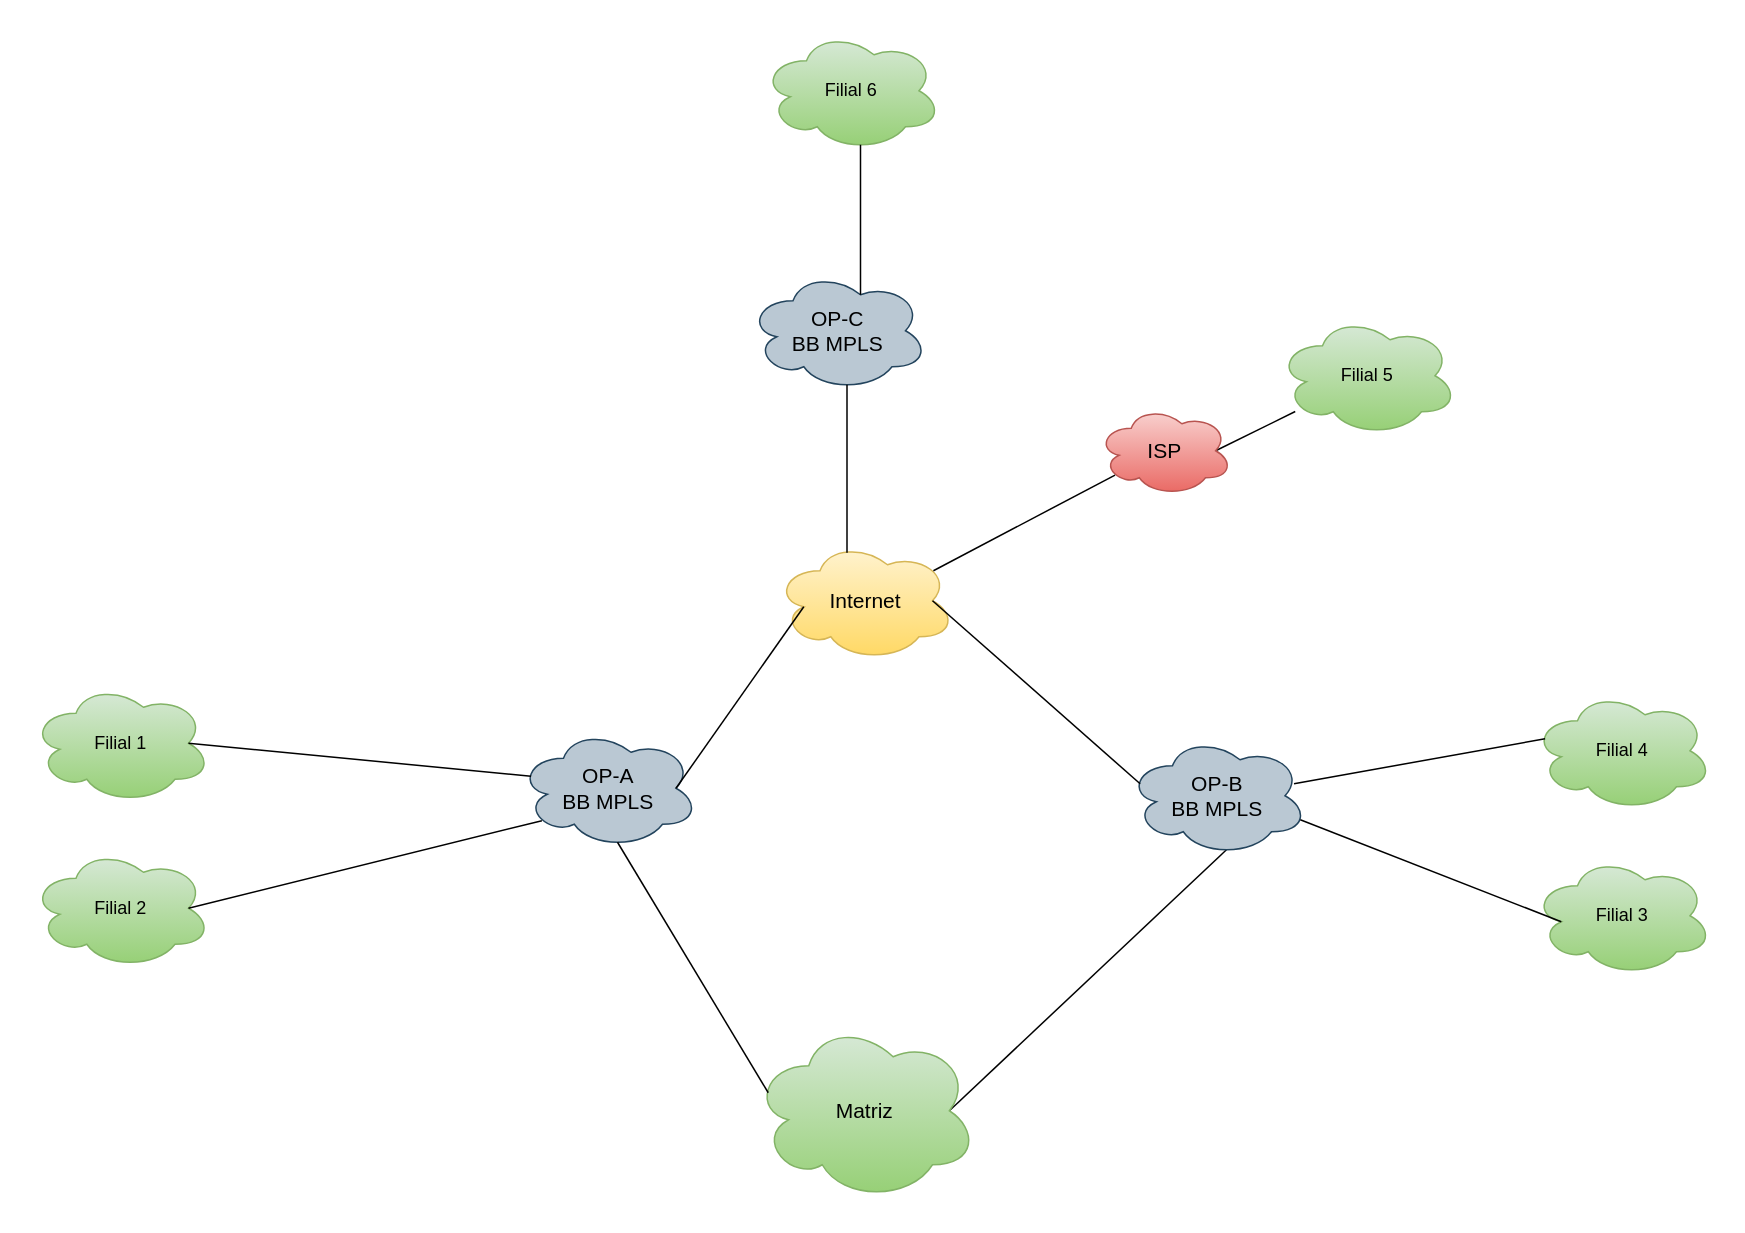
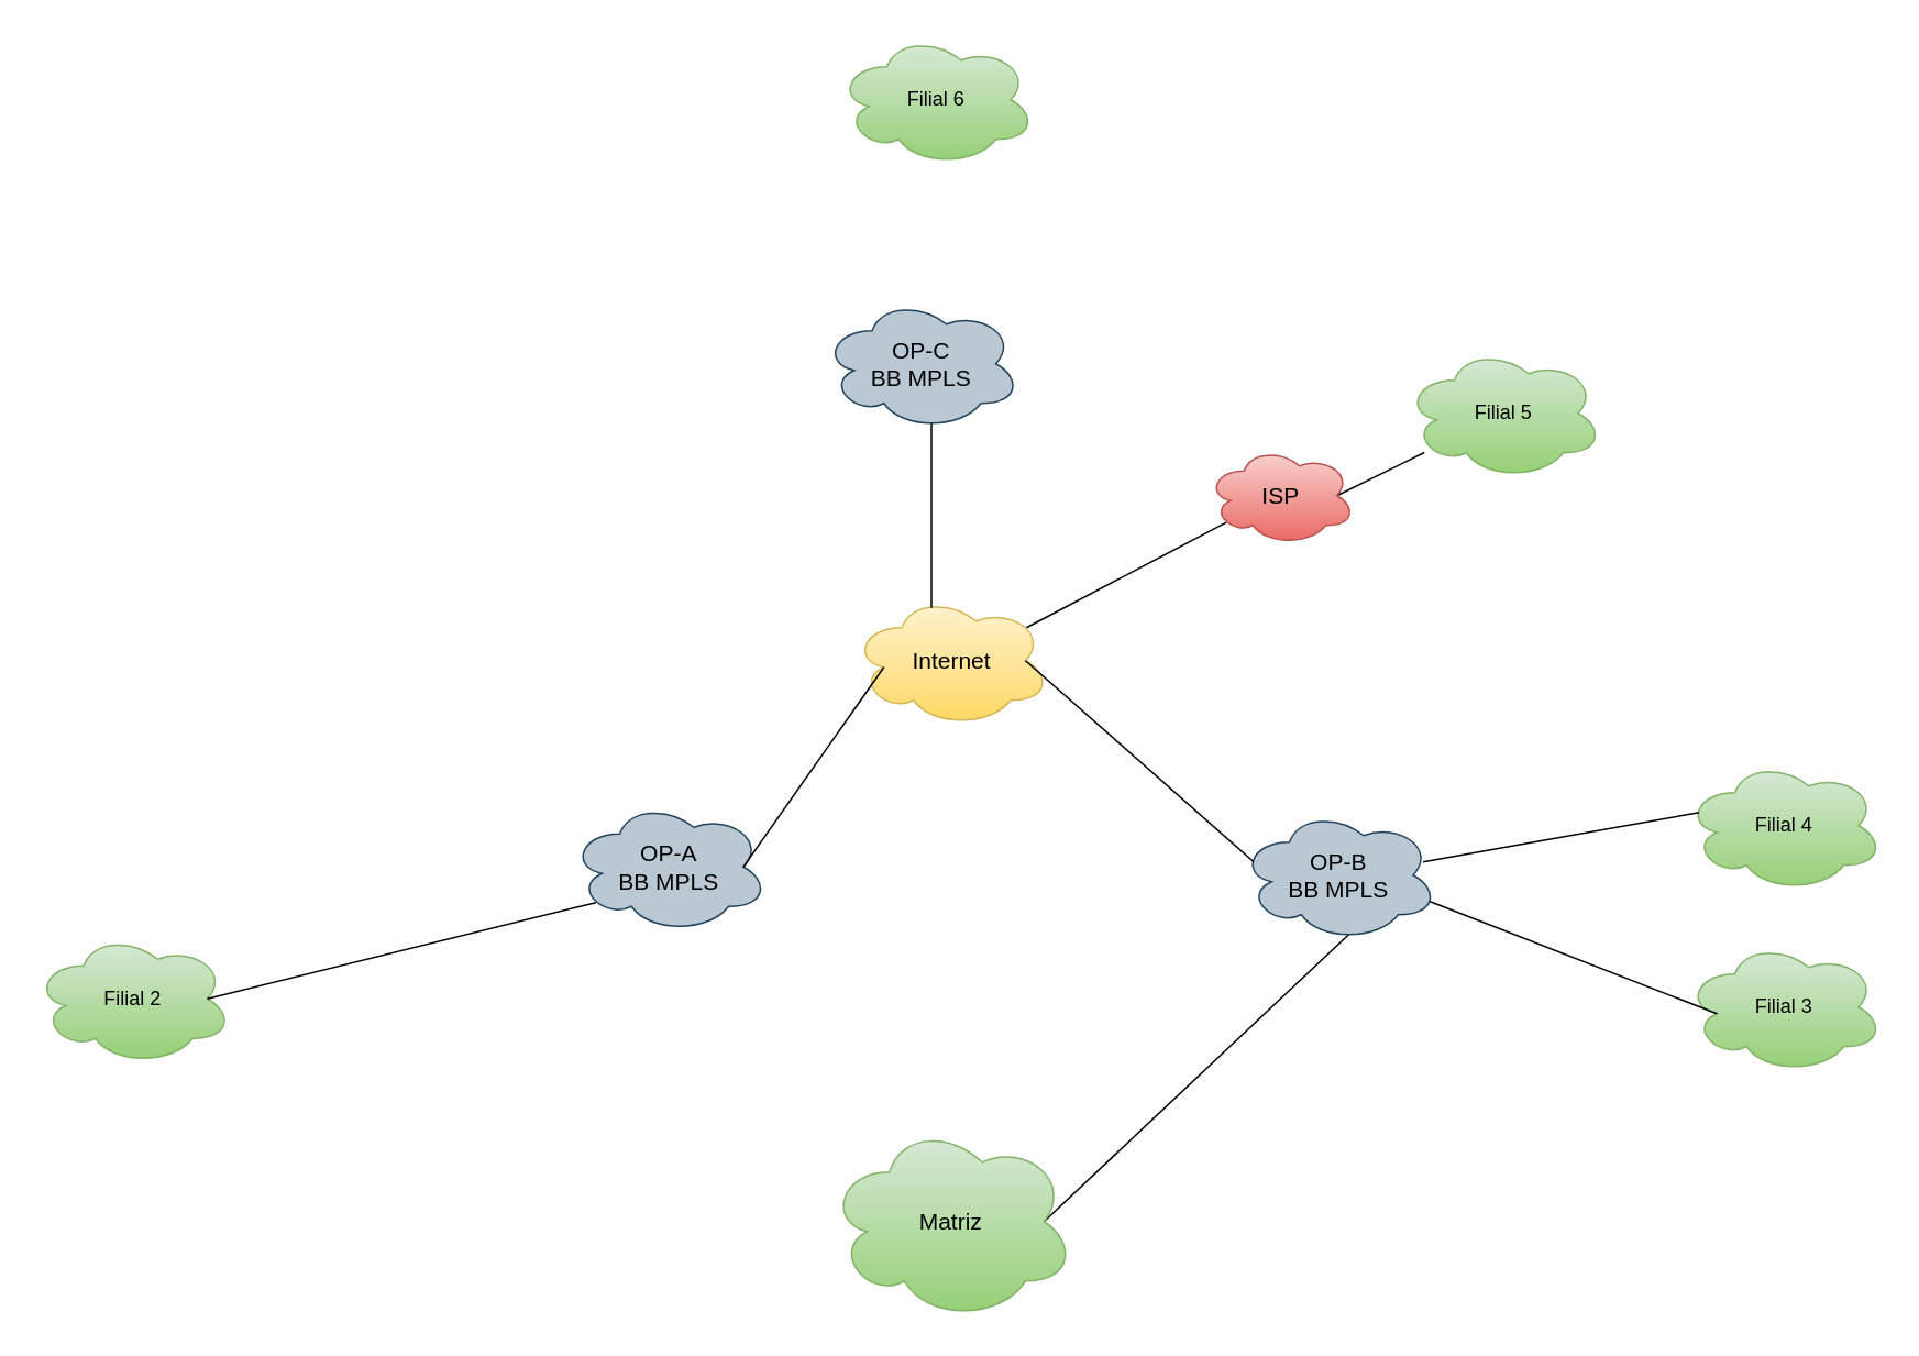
  <mxCell id="0" />
  <mxCell id="1" parent="0" />
  <mxCell id="2" value="" style="endArrow=none;html=1;entryX=0.55;entryY=0.95;entryDx=0;entryDy=0;entryPerimeter=0;exitX=0.875;exitY=0.5;exitDx=0;exitDy=0;exitPerimeter=0;" edge="1" parent="1" source="6" target="9"><mxGeometry width="50" height="50" relative="1" as="geometry"><mxPoint x="817" y="670" as="sourcePoint" /><mxPoint x="901" y="400" as="targetPoint" /></mxGeometry></mxCell>
  <mxCell id="3" value="" style="group;fontSize=14;" vertex="1" connectable="0" parent="1"><mxGeometry x="516" y="360" width="120" height="80" as="geometry" /></mxCell>
  <mxCell id="4" value="" style="ellipse;shape=cloud;whiteSpace=wrap;html=1;gradientColor=#ffd966;fillColor=#fff2cc;strokeColor=#d6b656;" vertex="1" parent="3"><mxGeometry width="120" height="80" as="geometry" /></mxCell>
  <mxCell id="5" value="&lt;font style=&quot;font-size: 14px&quot;&gt;Internet&lt;/font&gt;" style="text;html=1;align=center;verticalAlign=middle;resizable=0;points=[];autosize=1;strokeColor=none;" vertex="1" parent="3"><mxGeometry x="30" y="30" width="60" height="20" as="geometry" /></mxCell>
  <mxCell id="6" value="&lt;font style=&quot;font-size: 14px&quot;&gt;Matriz&lt;/font&gt;" style="ellipse;shape=cloud;whiteSpace=wrap;html=1;gradientColor=#97d077;fillColor=#d5e8d4;strokeColor=#82b366;fontSize=14;" vertex="1" parent="1"><mxGeometry x="501" y="680" width="150" height="120" as="geometry" /></mxCell>
  <mxCell id="7" value="Filial 3" style="ellipse;shape=cloud;whiteSpace=wrap;html=1;gradientColor=#97d077;fillColor=#d5e8d4;strokeColor=#82b366;" vertex="1" parent="1"><mxGeometry x="1021" y="570" width="120" height="80" as="geometry" /></mxCell>
  <mxCell id="8" value="Filial 4" style="ellipse;shape=cloud;whiteSpace=wrap;html=1;gradientColor=#97d077;fillColor=#d5e8d4;strokeColor=#82b366;" vertex="1" parent="1"><mxGeometry x="1021" y="460" width="120" height="80" as="geometry" /></mxCell>
  <mxCell id="9" value="OP-B&lt;br&gt;BB MPLS" style="ellipse;shape=cloud;whiteSpace=wrap;html=1;fontSize=14;fillColor=#bac8d3;strokeColor=#23445d;" vertex="1" parent="1"><mxGeometry x="751" y="490" width="120" height="80" as="geometry" /></mxCell>
  <mxCell id="10" value="" style="endArrow=none;html=1;entryX=0.875;entryY=0.5;entryDx=0;entryDy=0;entryPerimeter=0;exitX=0.07;exitY=0.4;exitDx=0;exitDy=0;exitPerimeter=0;" edge="1" parent="1" source="9" target="4"><mxGeometry width="50" height="50" relative="1" as="geometry"><mxPoint x="776.6" y="561.6" as="sourcePoint" /><mxPoint x="576" y="500" as="targetPoint" /></mxGeometry></mxCell>
  <mxCell id="11" value="" style="endArrow=none;html=1;entryX=0.07;entryY=0.4;entryDx=0;entryDy=0;entryPerimeter=0;exitX=0.925;exitY=0.4;exitDx=0;exitDy=0;exitPerimeter=0;" edge="1" parent="1" source="9" target="8"><mxGeometry width="50" height="50" relative="1" as="geometry"><mxPoint x="769.4" y="532" as="sourcePoint" /><mxPoint x="586" y="510" as="targetPoint" /></mxGeometry></mxCell>
  <mxCell id="12" value="" style="endArrow=none;html=1;entryX=0.16;entryY=0.55;entryDx=0;entryDy=0;entryPerimeter=0;exitX=0.96;exitY=0.7;exitDx=0;exitDy=0;exitPerimeter=0;" edge="1" parent="1" source="9" target="7"><mxGeometry width="50" height="50" relative="1" as="geometry"><mxPoint x="866.6" y="520" as="sourcePoint" /><mxPoint x="1039.4" y="502" as="targetPoint" /></mxGeometry></mxCell>
- <mxCell id="13" value="Filial 1" style="ellipse;shape=cloud;whiteSpace=wrap;html=1;gradientColor=#97d077;fillColor=#d5e8d4;strokeColor=#82b366;" vertex="1" parent="1"><mxGeometry x="20" y="455" width="120" height="80" as="geometry" /></mxCell>
  <mxCell id="14" value="Filial 2" style="ellipse;shape=cloud;whiteSpace=wrap;html=1;gradientColor=#97d077;fillColor=#d5e8d4;strokeColor=#82b366;" vertex="1" parent="1"><mxGeometry x="20" y="565" width="120" height="80" as="geometry" /></mxCell>
  <mxCell id="15" value="OP-A&lt;br&gt;BB MPLS" style="ellipse;shape=cloud;whiteSpace=wrap;html=1;fontSize=14;fillColor=#bac8d3;strokeColor=#23445d;" vertex="1" parent="1"><mxGeometry x="345" y="485" width="120" height="80" as="geometry" /></mxCell>
  <mxCell id="16" value="" style="endArrow=none;html=1;entryX=0.875;entryY=0.5;entryDx=0;entryDy=0;entryPerimeter=0;exitX=0.13;exitY=0.77;exitDx=0;exitDy=0;exitPerimeter=0;" edge="1" parent="1" source="15" target="14"><mxGeometry width="50" height="50" relative="1" as="geometry"><mxPoint x="376" y="675" as="sourcePoint" /><mxPoint x="376" y="571" as="targetPoint" /></mxGeometry></mxCell>
- <mxCell id="17" value="" style="endArrow=none;html=1;entryX=0.875;entryY=0.5;entryDx=0;entryDy=0;entryPerimeter=0;exitX=0.07;exitY=0.4;exitDx=0;exitDy=0;exitPerimeter=0;" edge="1" parent="1" source="15" target="13"><mxGeometry width="50" height="50" relative="1" as="geometry"><mxPoint x="325.6" y="556.6" as="sourcePoint" /><mxPoint x="185" y="625" as="targetPoint" /></mxGeometry></mxCell>
  <mxCell id="18" value="" style="endArrow=none;html=1;entryX=0.875;entryY=0.5;entryDx=0;entryDy=0;entryPerimeter=0;exitX=0.16;exitY=0.55;exitDx=0;exitDy=0;exitPerimeter=0;" edge="1" parent="1" source="4" target="15"><mxGeometry width="50" height="50" relative="1" as="geometry"><mxPoint x="551" y="530" as="sourcePoint" /><mxPoint x="646" y="530" as="targetPoint" /></mxGeometry></mxCell>
- <mxCell id="19" value="" style="endArrow=none;html=1;entryX=0.55;entryY=0.95;entryDx=0;entryDy=0;entryPerimeter=0;exitX=0.07;exitY=0.4;exitDx=0;exitDy=0;exitPerimeter=0;" edge="1" parent="1" source="6" target="15"><mxGeometry width="50" height="50" relative="1" as="geometry"><mxPoint x="642.25" y="750" as="sourcePoint" /><mxPoint x="827" y="576" as="targetPoint" /></mxGeometry></mxCell>
  <mxCell id="20" value="OP-C&lt;br&gt;BB MPLS" style="ellipse;shape=cloud;whiteSpace=wrap;html=1;fontSize=14;fillColor=#bac8d3;strokeColor=#23445d;" vertex="1" parent="1"><mxGeometry x="498" y="180" width="120" height="80" as="geometry" /></mxCell>
  <mxCell id="21" value="" style="endArrow=none;html=1;entryX=0.4;entryY=0.1;entryDx=0;entryDy=0;entryPerimeter=0;exitX=0.55;exitY=0.95;exitDx=0;exitDy=0;exitPerimeter=0;" edge="1" parent="1" source="20" target="4"><mxGeometry width="50" height="50" relative="1" as="geometry"><mxPoint x="545.2" y="414" as="sourcePoint" /><mxPoint x="415" y="535" as="targetPoint" /></mxGeometry></mxCell>
  <mxCell id="22" value="Filial 6" style="ellipse;shape=cloud;whiteSpace=wrap;html=1;gradientColor=#97d077;fillColor=#d5e8d4;strokeColor=#82b366;" vertex="1" parent="1"><mxGeometry x="507" y="20" width="120" height="80" as="geometry" /></mxCell>
- <mxCell id="23" value="" style="endArrow=none;html=1;entryX=0.55;entryY=0.95;entryDx=0;entryDy=0;entryPerimeter=0;exitX=0.625;exitY=0.2;exitDx=0;exitDy=0;exitPerimeter=0;" edge="1" parent="1" target="22" source="20"><mxGeometry width="50" height="50" relative="1" as="geometry"><mxPoint x="569.4" y="82" as="sourcePoint" /><mxPoint x="446" y="190" as="targetPoint" /></mxGeometry></mxCell>
  <mxCell id="24" value="Filial 5" style="ellipse;shape=cloud;whiteSpace=wrap;html=1;gradientColor=#97d077;fillColor=#d5e8d4;strokeColor=#82b366;" vertex="1" parent="1"><mxGeometry x="851" y="210" width="120" height="80" as="geometry" /></mxCell>
  <mxCell id="25" value="" style="endArrow=none;html=1;entryX=0.875;entryY=0.5;entryDx=0;entryDy=0;entryPerimeter=0;" edge="1" parent="1" source="24" target="26"><mxGeometry width="50" height="50" relative="1" as="geometry"><mxPoint x="574" y="266" as="sourcePoint" /><mxPoint x="801" y="330" as="targetPoint" /></mxGeometry></mxCell>
  <mxCell id="26" value="ISP" style="ellipse;shape=cloud;whiteSpace=wrap;html=1;fontSize=14;gradientColor=#ea6b66;fillColor=#f8cecc;strokeColor=#b85450;" vertex="1" parent="1"><mxGeometry x="731" y="270" width="90" height="60" as="geometry" /></mxCell>
  <mxCell id="27" value="" style="endArrow=none;html=1;fontSize=14;entryX=0.13;entryY=0.77;entryDx=0;entryDy=0;entryPerimeter=0;exitX=0.88;exitY=0.25;exitDx=0;exitDy=0;exitPerimeter=0;" edge="1" parent="1" source="4" target="26"><mxGeometry width="50" height="50" relative="1" as="geometry"><mxPoint x="611" y="370" as="sourcePoint" /><mxPoint x="661" y="320" as="targetPoint" /></mxGeometry></mxCell>
